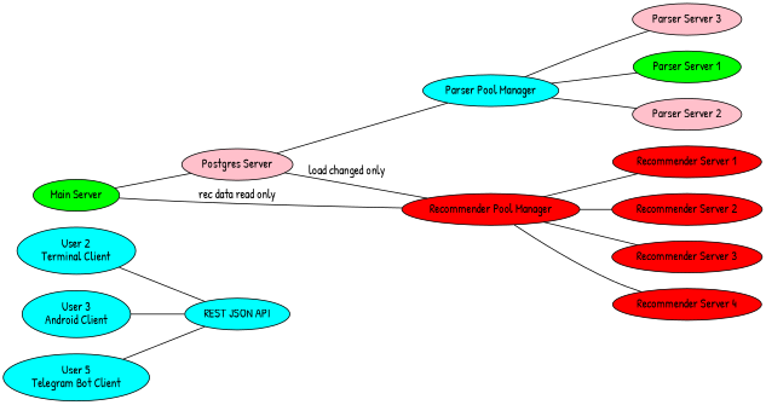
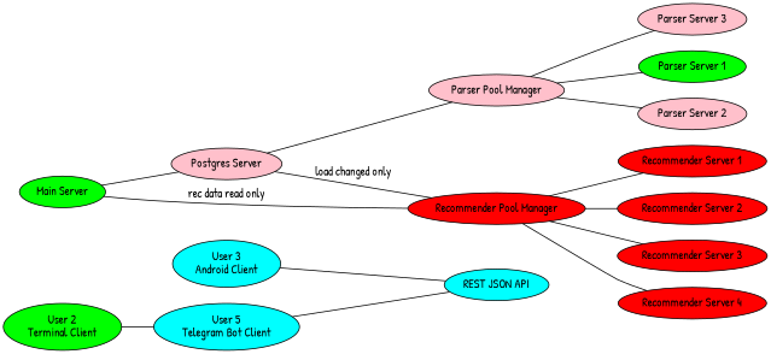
  graph {
    fontname="Patrick Hand"
    rankdir=LR
    node [fillcolor=red fontname="Patrick Hand" style=filled]
    edge [fontname="Patrick Hand"]
    n1 [fillcolor=cyan label="REST JSON API"]
-   n2 [fillcolor=cyan label="User 2\nTerminal Client"]
+   n2 [fillcolor=green label="User 2\nTerminal Client"]
    n3 [fillcolor=cyan label="User 3\nAndroid Client"]
    n4 [fillcolor=cyan label="User 5\nTelegram Bot Client"]
    n5 [fillcolor=green label="Main Server"]
    n6 [fillcolor=pink label="Postgres Server"]
    n7 [label="Recommender Pool Manager"]
-   n8 [fillcolor=cyan label="Parser Pool Manager"]
+   n8 [fillcolor=pink label="Parser Pool Manager"]
    n9 [label="Recommender Server 1"]
    n10 [label="Recommender Server 2"]
    n11 [label="Recommender Server 3"]
    n12 [label="Recommender Server 4"]
    n13 [fillcolor=green label="Parser Server 1"]
    n14 [fillcolor=pink label="Parser Server 2"]
    n15 [fillcolor=pink label="Parser Server 3"]
-   n2 -- n1
+   n2 -- n4
    n3 -- n1
    n4 -- n1
    n5 -- n6
    n5 -- n7 [label="rec data read only"]
    n6 -- n7 [label="load changed only"]
    n6 -- n8
    n7 -- n9
    n7 -- n10
    n7 -- n11
    n7 -- n12
    n8 -- n13
    n8 -- n14
    n8 -- n15
  }
